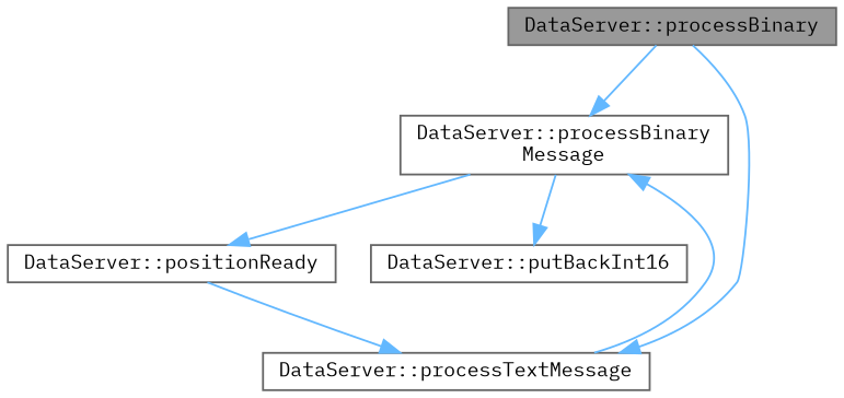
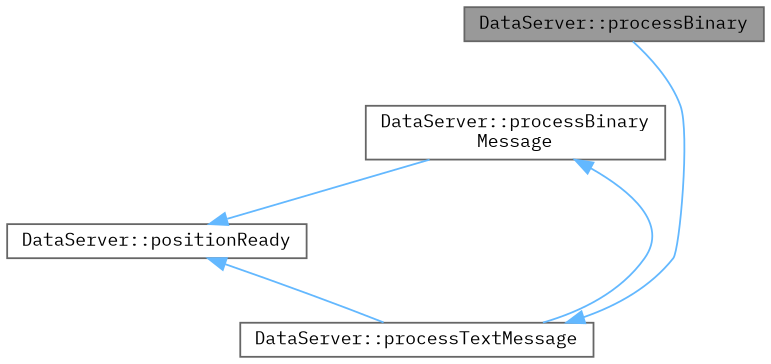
  digraph {
    fontname="IBM Plex Mono"
    rankdir=TB
    node [color=grey40 fillcolor=white fontname="IBM Plex Mono" fontsize=10 shape=box style=filled]
    edge [color=steelblue1 fontname="IBM Plex Mono" fontsize=10 labelfontname=Helvetica labelfontsize=10 style=solid]
    n1 [color=gray40 fillcolor=grey60 fontcolor=black height=0.2 label="DataServer::processBinary" width=0.4]
    n2 [height=0.2 label="DataServer::processBinary\lMessage" width=0.4]
    n3 [height=0.2 label="DataServer::processTextMessage" width=0.4]
    n4 [height=0.2 label="DataServer::positionReady" width=0.4]
-   n5 [height=0.2 label="DataServer::putBackInt16" width=0.4]
-   n1 -> n2
    n1 -> n3
    n2 -> n4
-   n2 -> n5
    n3 -> n2
-   n4 -> n3
+   n3 -> n4
  }
